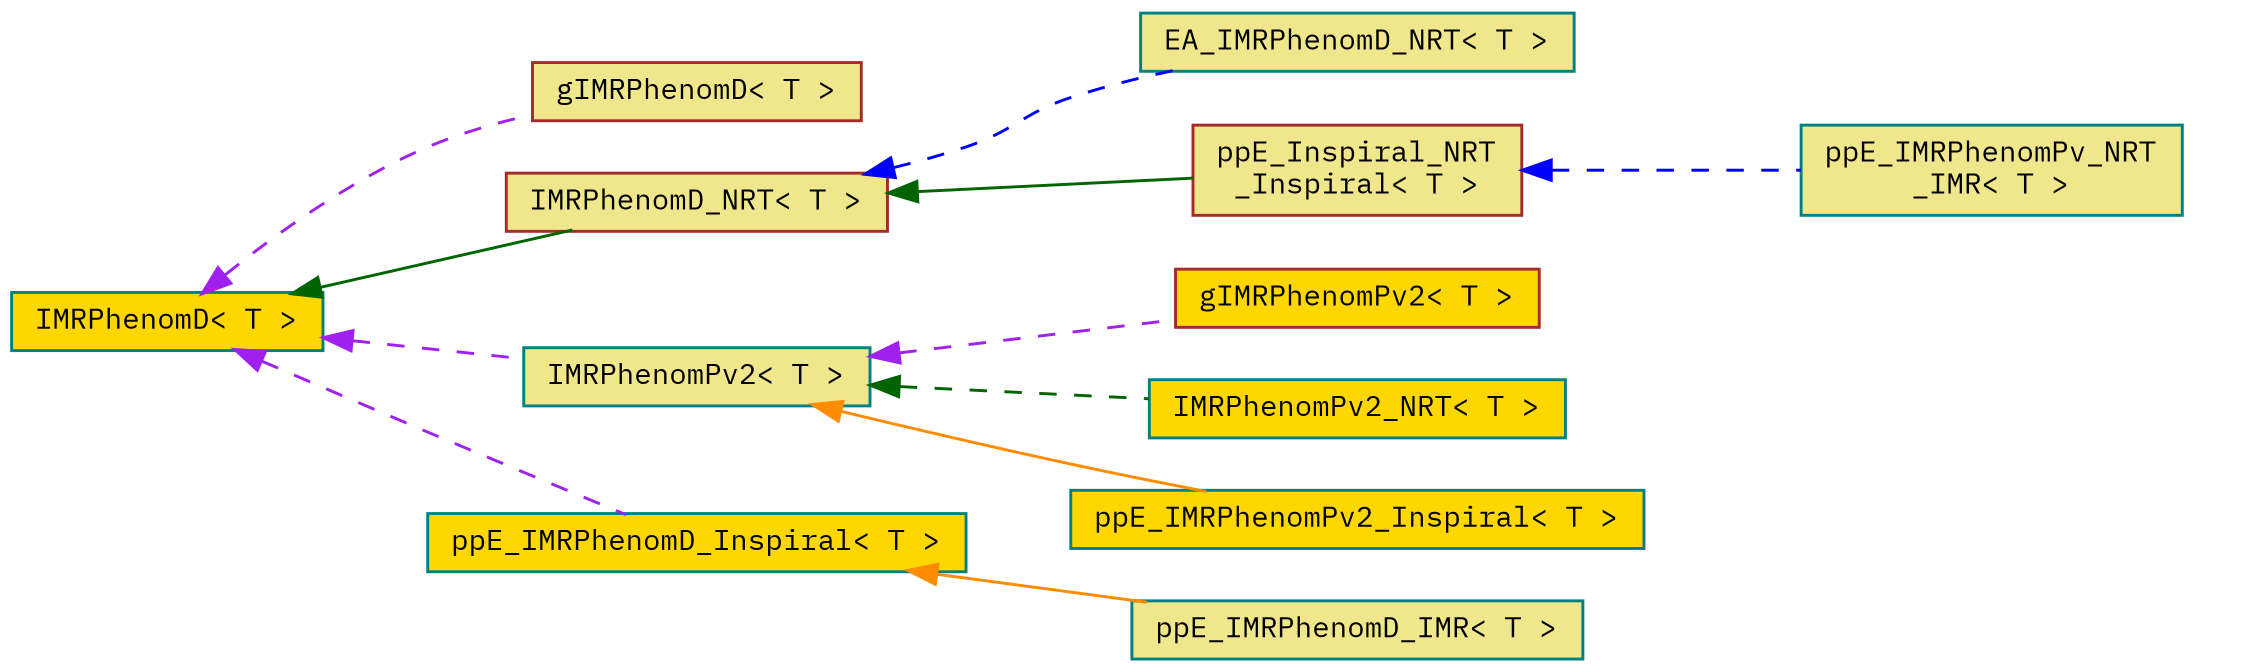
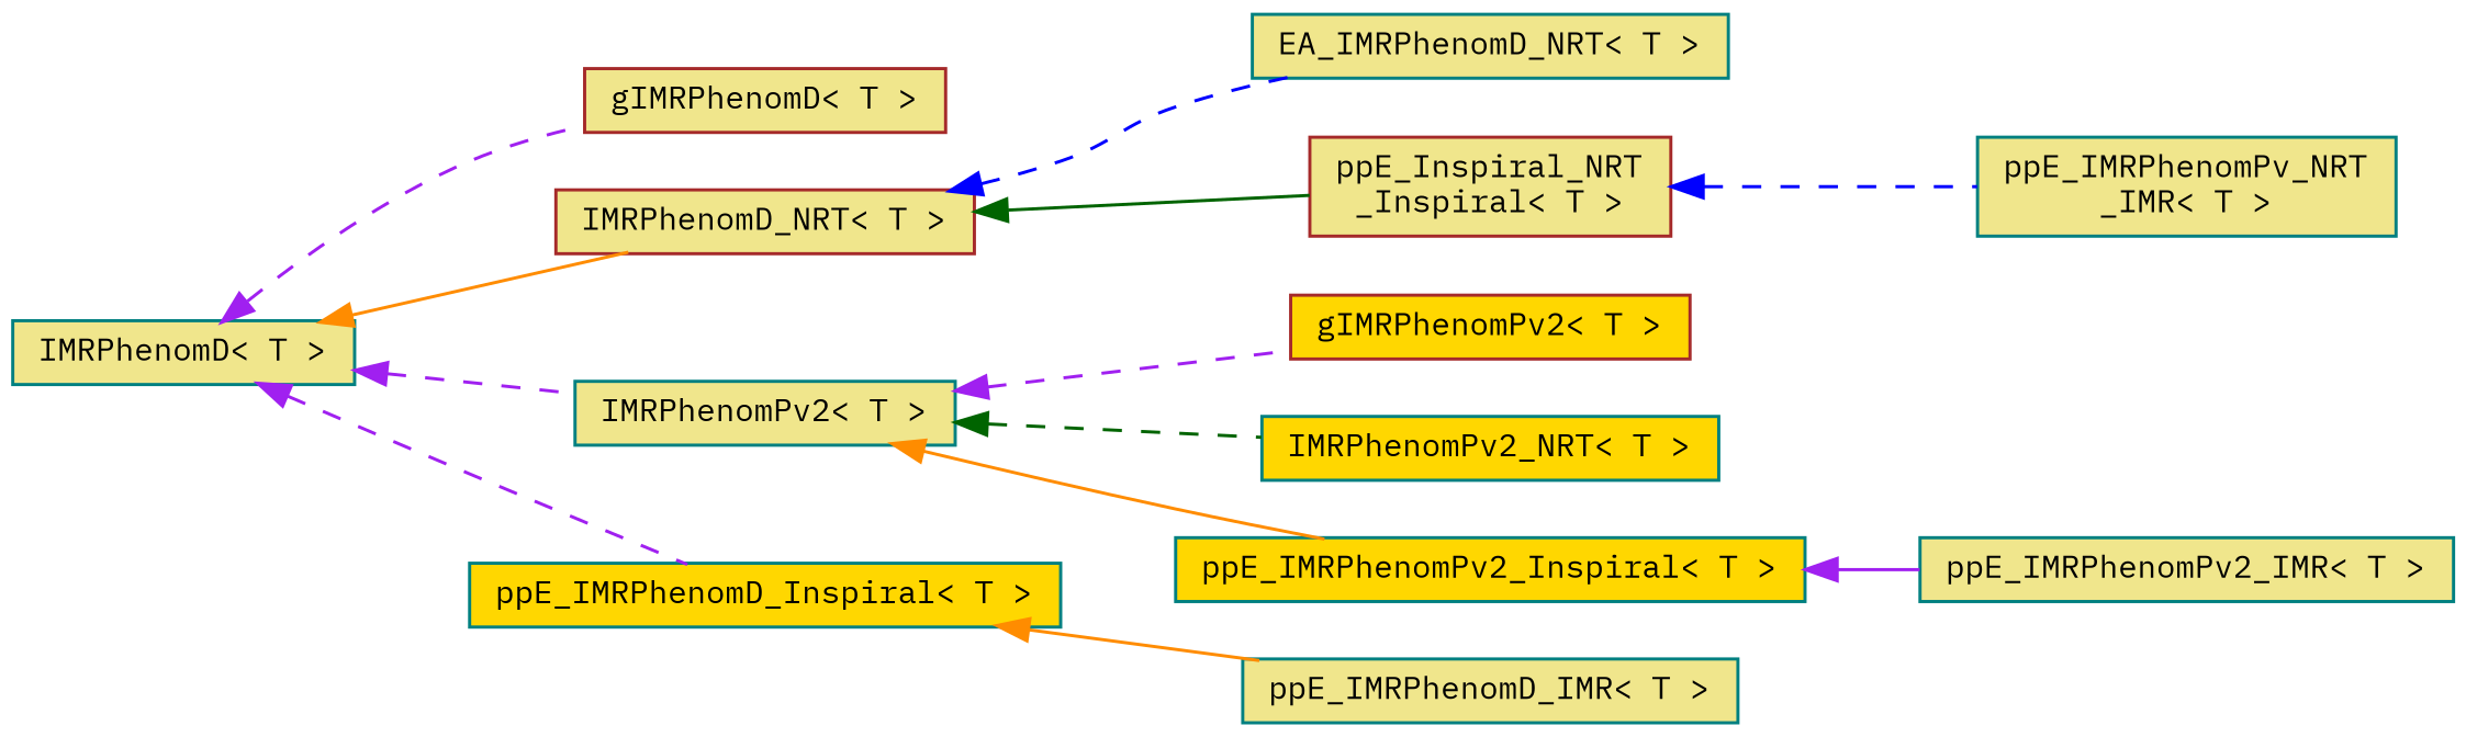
  digraph {
    fontname="IBM Plex Mono"
    rankdir=LR
    node [color=teal fillcolor=khaki fontname="IBM Plex Mono" fontsize=10 shape=record style=filled]
    edge [color=purple dir=back fontname="IBM Plex Mono" fontsize=10 labelfontname=Helvetica labelfontsize=10 style=dashed]
-   n1 [fillcolor=gold height=0.2 label="IMRPhenomD\< T \>" width=0.4]
+   n1 [height=0.2 label="IMRPhenomD\< T \>" width=0.4]
    n2 [color=brown height=0.2 label="gIMRPhenomD\< T \>" width=0.4]
    n3 [color=brown height=0.2 label="IMRPhenomD_NRT\< T \>" width=0.4]
    n4 [height=0.2 label="IMRPhenomPv2\< T \>" width=0.4]
    n5 [fillcolor=gold height=0.2 label="ppE_IMRPhenomD_Inspiral\< T \>" width=0.4]
    n6 [height=0.2 label="EA_IMRPhenomD_NRT\< T \>" width=0.4]
    n7 [color=brown height=0.2 label="ppE_Inspiral_NRT\l_Inspiral\< T \>" width=0.4]
    n8 [color=brown fillcolor=gold height=0.2 label="gIMRPhenomPv2\< T \>" width=0.4]
    n9 [fillcolor=gold height=0.2 label="IMRPhenomPv2_NRT\< T \>" width=0.4]
    n10 [fillcolor=gold height=0.2 label="ppE_IMRPhenomPv2_Inspiral\< T \>" width=0.4]
    n11 [height=0.2 label="ppE_IMRPhenomD_IMR\< T \>" width=0.4]
    n12 [height=0.2 label="ppE_IMRPhenomPv_NRT\l_IMR\< T \>" width=0.4]
+   n13 [height=0.2 label="ppE_IMRPhenomPv2_IMR\< T \>" width=0.4]
    n1 -> n2
-   n1 -> n3 [color=darkgreen style=solid]
+   n1 -> n3 [color=darkorange style=solid]
    n1 -> n4
    n1 -> n5
    n3 -> n6 [color=blue]
    n3 -> n7 [color=darkgreen style=solid]
    n4 -> n8
    n4 -> n9 [color=darkgreen]
    n4 -> n10 [color=darkorange style=solid]
    n5 -> n11 [color=darkorange style=solid]
    n7 -> n12 [color=blue]
+   n10 -> n13 [style=solid]
  }
